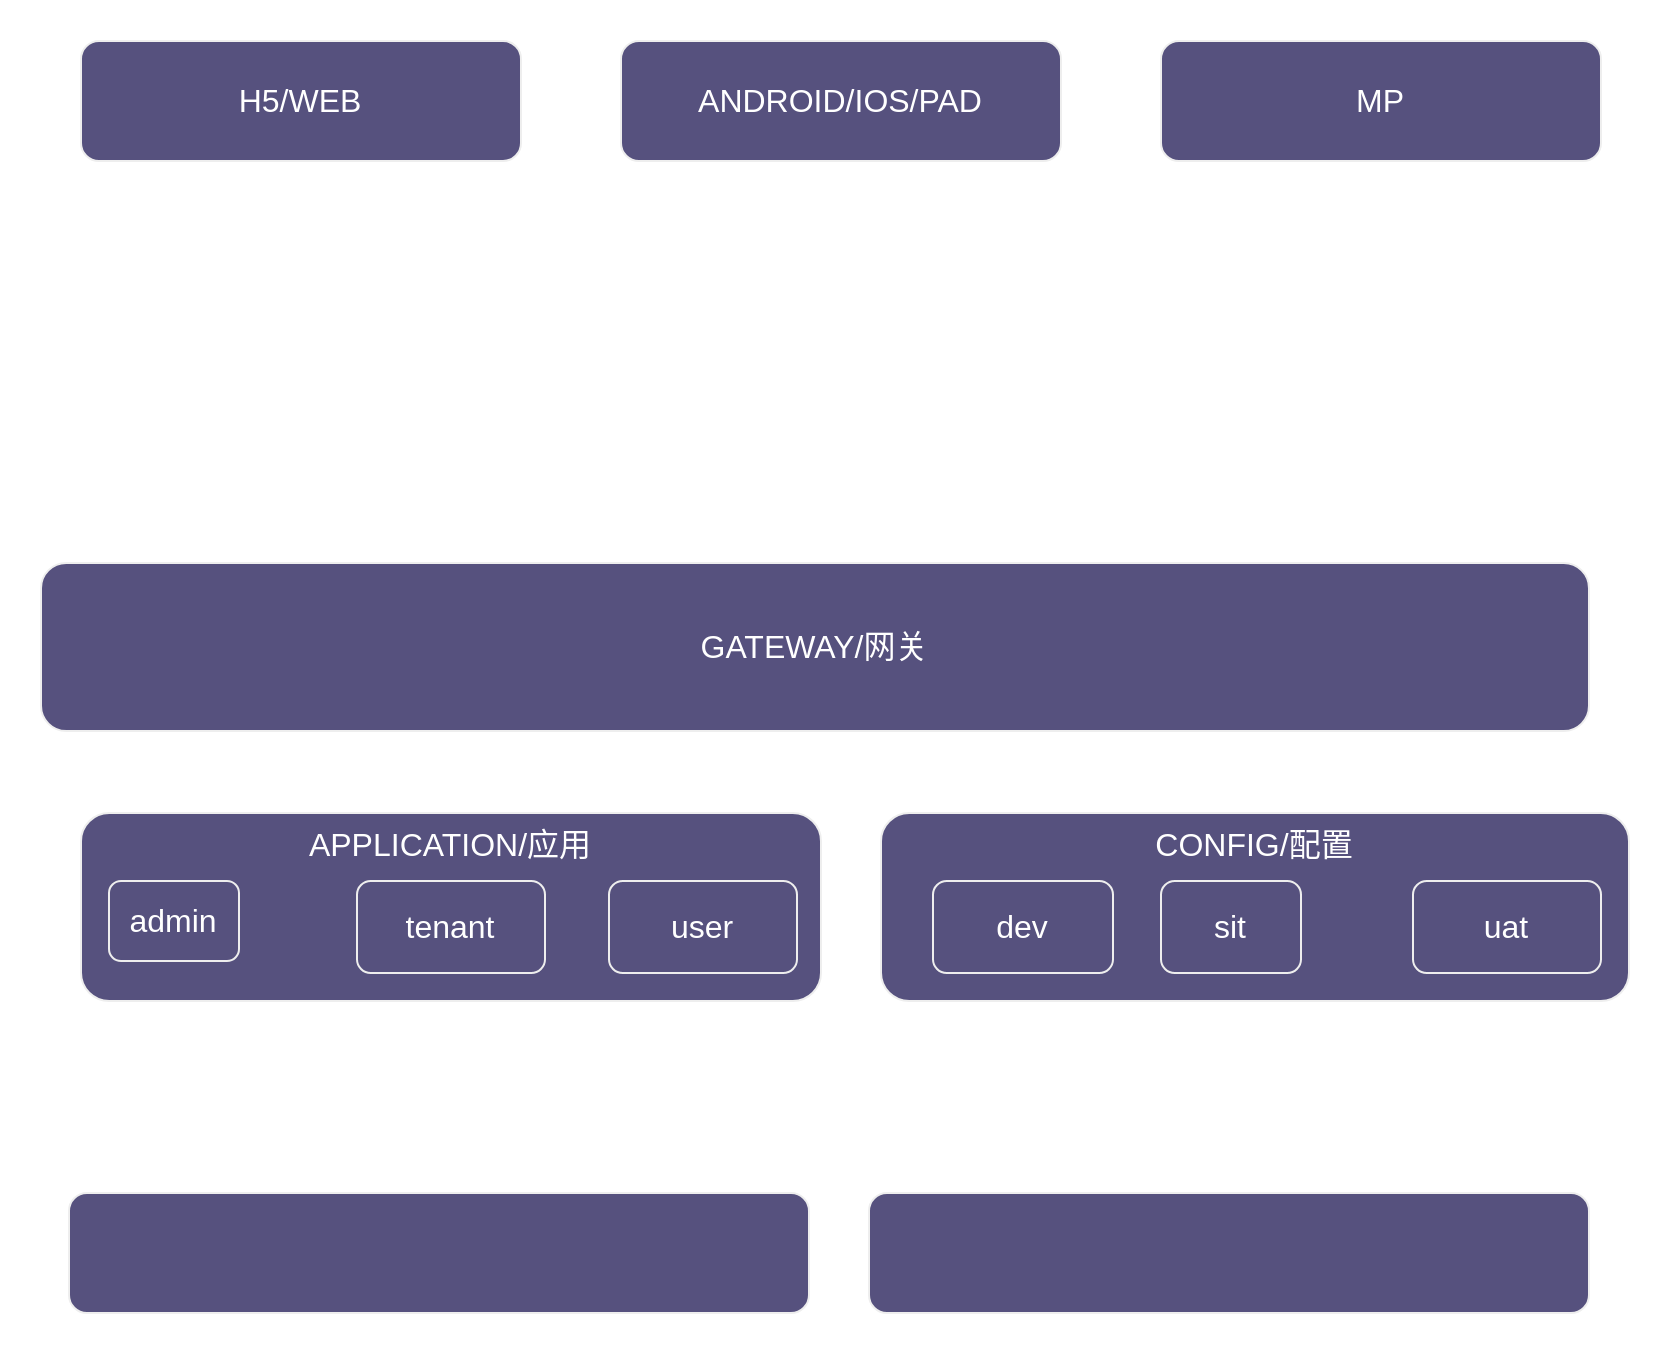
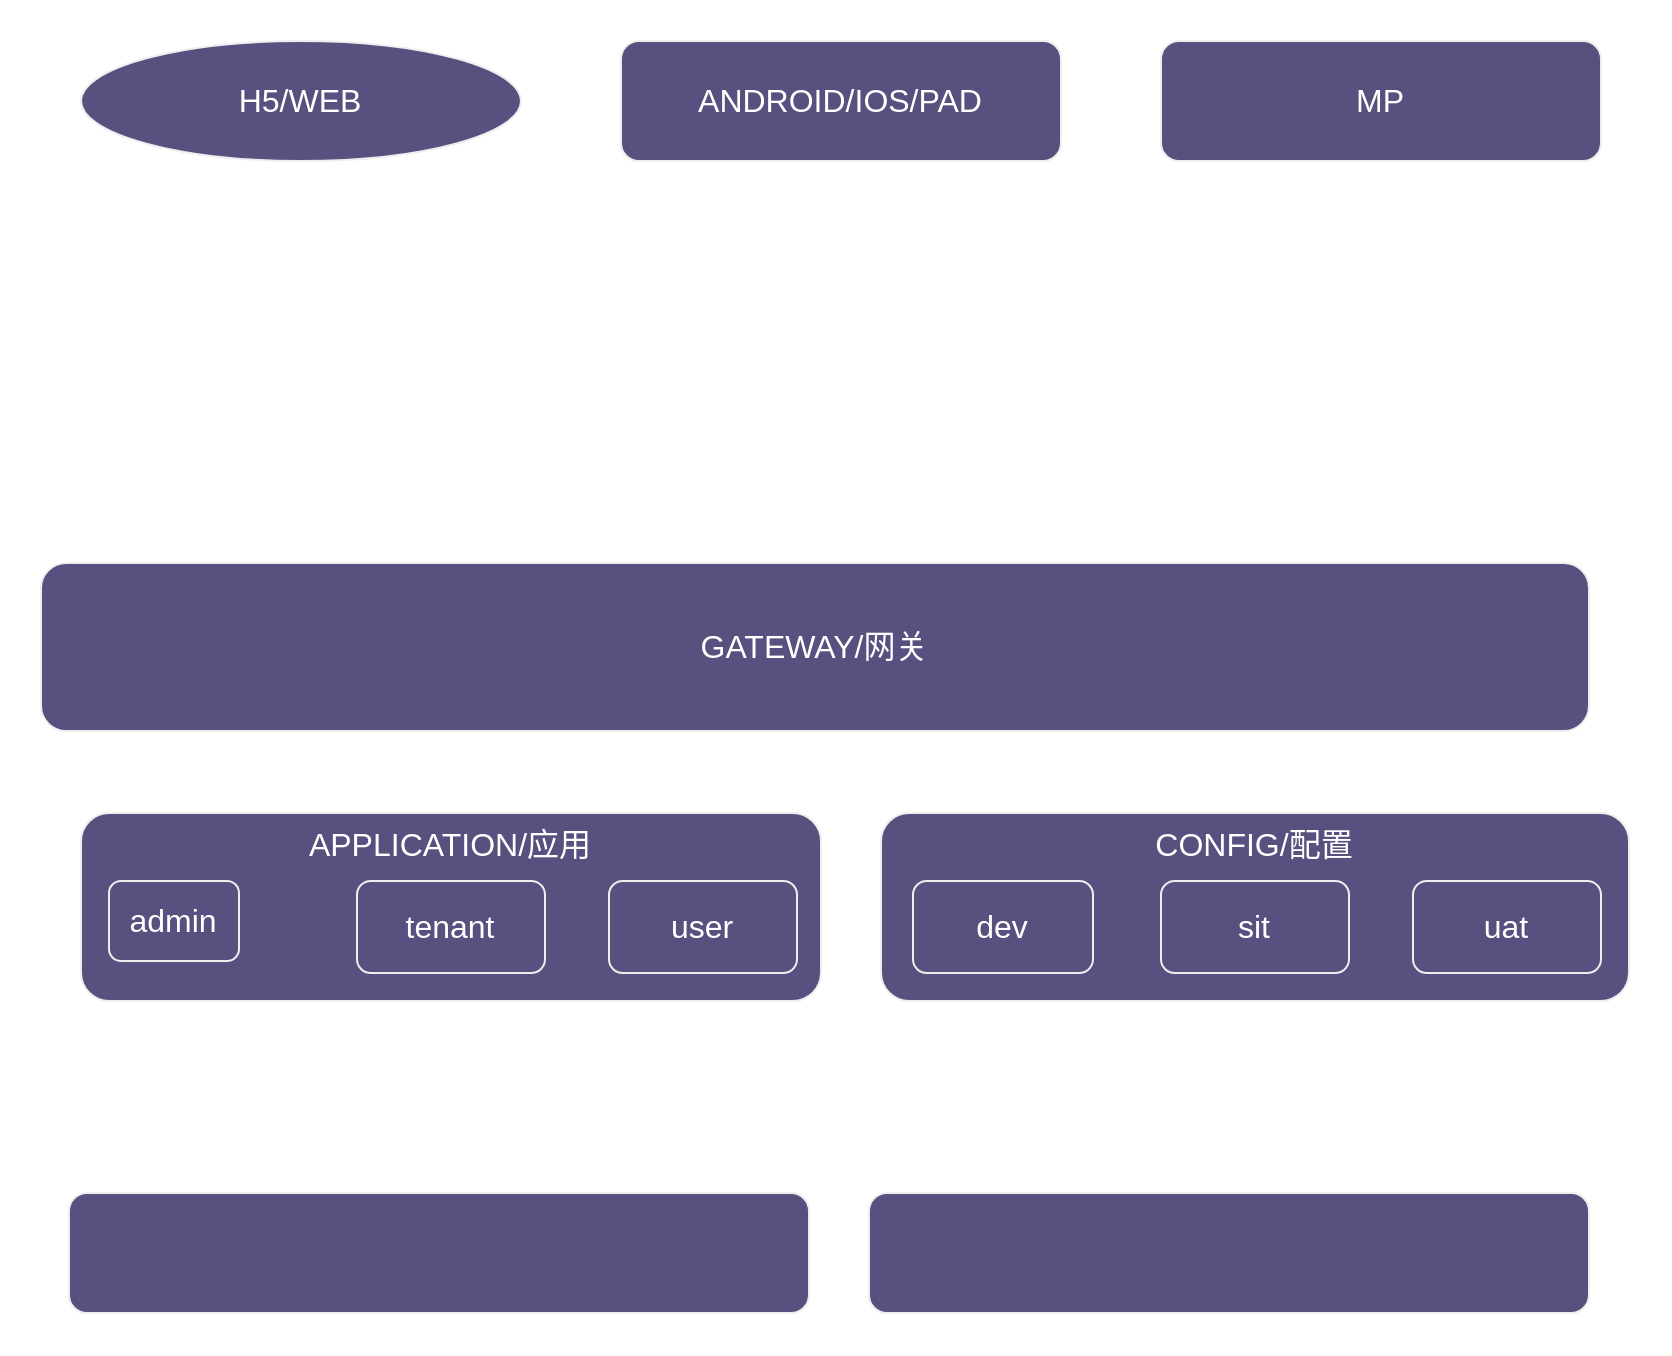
  <mxCell id="0" />
  <mxCell id="1" parent="0" />
- <mxCell id="2" value="H5/WEB" style="rounded=1;whiteSpace=wrap;html=1;strokeColor=#EEEEEE;fontSize=16;fontColor=#FFFFFF;fillColor=#56517E;" vertex="1" parent="1"><mxGeometry x="40" y="20" width="220" height="60" as="geometry" /></mxCell>
+ <mxCell id="2" value="H5/WEB" style="ellipse;whiteSpace=wrap;html=1;strokeColor=#EEEEEE;fontSize=16;fontColor=#FFFFFF;fillColor=#56517E;" vertex="1" parent="1"><mxGeometry x="40" y="20" width="220" height="60" as="geometry" /></mxCell>
  <mxCell id="3" value="ANDROID/IOS/PAD" style="rounded=1;whiteSpace=wrap;html=1;strokeColor=#EEEEEE;fontSize=16;fontColor=#FFFFFF;fillColor=#56517E;" vertex="1" parent="1"><mxGeometry x="310" y="20" width="220" height="60" as="geometry" /></mxCell>
  <mxCell id="4" value="MP" style="rounded=1;whiteSpace=wrap;html=1;strokeColor=#EEEEEE;fontSize=16;fontColor=#FFFFFF;fillColor=#56517E;" vertex="1" parent="1"><mxGeometry x="580" y="20" width="220" height="60" as="geometry" /></mxCell>
  <mxCell id="5" value="" style="rounded=1;whiteSpace=wrap;html=1;strokeColor=#EEEEEE;fontSize=16;fontColor=#FFFFFF;fillColor=#56517E;" vertex="1" parent="1"><mxGeometry x="34" y="596" width="370" height="60" as="geometry" /></mxCell>
  <mxCell id="6" value="" style="rounded=1;whiteSpace=wrap;html=1;strokeColor=#EEEEEE;fontSize=16;fontColor=#FFFFFF;fillColor=#56517E;" vertex="1" parent="1"><mxGeometry x="434" y="596" width="360" height="60" as="geometry" /></mxCell>
  <mxCell id="7" value="GATEWAY/网关" style="rounded=1;whiteSpace=wrap;html=1;strokeColor=#EEEEEE;fontSize=16;fontColor=#FFFFFF;fillColor=#56517E;" vertex="1" parent="1"><mxGeometry x="20" y="281" width="774" height="84" as="geometry" /></mxCell>
  <mxCell id="8" value="APPLICATION/应用" style="rounded=1;whiteSpace=wrap;html=1;strokeColor=#EEEEEE;fontSize=16;fontColor=#FFFFFF;fillColor=#56517E;verticalAlign=top;" vertex="1" parent="1"><mxGeometry x="40" y="406" width="370" height="94" as="geometry" /></mxCell>
  <mxCell id="9" value="CONFIG/配置" style="rounded=1;whiteSpace=wrap;html=1;strokeColor=#EEEEEE;fontSize=16;fontColor=#FFFFFF;fillColor=#56517E;verticalAlign=top;" vertex="1" parent="1"><mxGeometry x="440" y="406" width="374" height="94" as="geometry" /></mxCell>
  <mxCell id="10" value="admin" style="rounded=1;whiteSpace=wrap;html=1;strokeColor=#EEEEEE;fontSize=16;fontColor=#FFFFFF;fillColor=#56517E;" vertex="1" parent="1"><mxGeometry x="54" y="440" width="65" height="40" as="geometry" /></mxCell>
  <mxCell id="11" value="tenant" style="rounded=1;whiteSpace=wrap;html=1;strokeColor=#EEEEEE;fontSize=16;fontColor=#FFFFFF;fillColor=#56517E;" vertex="1" parent="1"><mxGeometry x="178" y="440" width="94" height="46" as="geometry" /></mxCell>
  <mxCell id="12" value="user" style="rounded=1;whiteSpace=wrap;html=1;strokeColor=#EEEEEE;fontSize=16;fontColor=#FFFFFF;fillColor=#56517E;" vertex="1" parent="1"><mxGeometry x="304" y="440" width="94" height="46" as="geometry" /></mxCell>
- <mxCell id="13" value="dev" style="rounded=1;whiteSpace=wrap;html=1;strokeColor=#EEEEEE;fontSize=16;fontColor=#FFFFFF;fillColor=#56517E;" vertex="1" parent="1"><mxGeometry x="466" y="440" width="90" height="46" as="geometry" /></mxCell>
- <mxCell id="14" value="sit" style="rounded=1;whiteSpace=wrap;html=1;strokeColor=#EEEEEE;fontSize=16;fontColor=#FFFFFF;fillColor=#56517E;" vertex="1" parent="1"><mxGeometry x="580" y="440" width="70" height="46" as="geometry" /></mxCell>
+ <mxCell id="13" value="dev" style="rounded=1;whiteSpace=wrap;html=1;strokeColor=#EEEEEE;fontSize=16;fontColor=#FFFFFF;fillColor=#56517E;" vertex="1" parent="1"><mxGeometry x="456" y="440" width="90" height="46" as="geometry" /></mxCell>
+ <mxCell id="14" value="sit" style="rounded=1;whiteSpace=wrap;html=1;strokeColor=#EEEEEE;fontSize=16;fontColor=#FFFFFF;fillColor=#56517E;" vertex="1" parent="1"><mxGeometry x="580" y="440" width="94" height="46" as="geometry" /></mxCell>
  <mxCell id="15" value="uat" style="rounded=1;whiteSpace=wrap;html=1;strokeColor=#EEEEEE;fontSize=16;fontColor=#FFFFFF;fillColor=#56517E;" vertex="1" parent="1"><mxGeometry x="706" y="440" width="94" height="46" as="geometry" /></mxCell>
